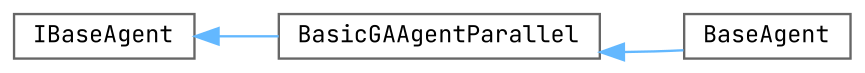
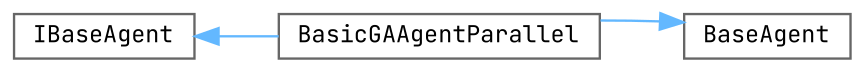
  digraph {
    fontname="JetBrains Mono"
    rankdir=LR
    node [color=grey40 fillcolor=white fontname="JetBrains Mono" fontsize=10 shape=box style=filled]
    edge [color=steelblue1 dir=back fontname="JetBrains Mono" fontsize=10 labelfontname=Helvetica labelfontsize=10 style=solid]
    n1 [height=0.2 label=IBaseAgent width=0.4]
    n2 [height=0.2 label=BasicGAAgentParallel width=0.4]
    n3 [height=0.2 label=BaseAgent width=0.4]
    n1 -> n2
-   n2 -> n3
+   n3 -> n2
  }
